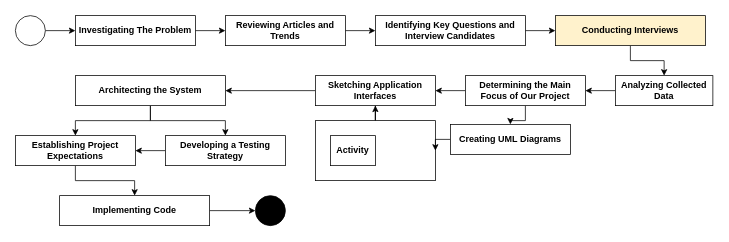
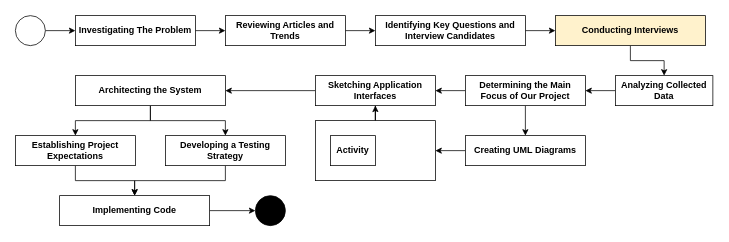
  <mxCell id="0" />
  <mxCell id="1" parent="0" />
  <mxCell id="2" value="" style="edgeStyle=orthogonalEdgeStyle;rounded=0;orthogonalLoop=1;jettySize=auto;html=1;" edge="1" parent="1" source="3" target="20"><mxGeometry relative="1" as="geometry" /></mxCell>
  <mxCell id="3" value="" style="rounded=0;whiteSpace=wrap;html=1;" parent="1" vertex="1"><mxGeometry x="420" y="160" width="160" height="80" as="geometry" /></mxCell>
  <mxCell id="4" value="" style="edgeStyle=orthogonalEdgeStyle;rounded=0;orthogonalLoop=1;jettySize=auto;html=1;" edge="1" parent="1" source="5" target="7"><mxGeometry relative="1" as="geometry" /></mxCell>
  <mxCell id="5" value="&lt;b&gt;Investigating The Problem&lt;/b&gt;" style="rounded=0;whiteSpace=wrap;html=1;" parent="1" vertex="1"><mxGeometry x="100" y="20" width="160" height="40" as="geometry" /></mxCell>
  <mxCell id="6" value="" style="edgeStyle=orthogonalEdgeStyle;rounded=0;orthogonalLoop=1;jettySize=auto;html=1;" edge="1" parent="1" source="7" target="9"><mxGeometry relative="1" as="geometry" /></mxCell>
  <mxCell id="7" value="&lt;b&gt;Reviewing Articles and Trends&lt;/b&gt;" style="rounded=0;whiteSpace=wrap;html=1;" parent="1" vertex="1"><mxGeometry x="300" y="20" width="160" height="40" as="geometry" /></mxCell>
  <mxCell id="8" value="" style="edgeStyle=orthogonalEdgeStyle;rounded=0;orthogonalLoop=1;jettySize=auto;html=1;" edge="1" parent="1" source="9" target="11"><mxGeometry relative="1" as="geometry" /></mxCell>
  <mxCell id="9" value="&lt;b&gt;Identifying Key Questions and Interview Candidates&lt;/b&gt;" style="rounded=0;whiteSpace=wrap;html=1;" parent="1" vertex="1"><mxGeometry y="20" width="200" height="40" as="geometry" x="500" /></mxCell>
  <mxCell id="10" value="" style="edgeStyle=orthogonalEdgeStyle;rounded=0;orthogonalLoop=1;jettySize=auto;html=1;" edge="1" parent="1" source="11" target="13"><mxGeometry relative="1" as="geometry" /></mxCell>
  <mxCell id="11" value="&lt;b&gt;Conducting Interviews&lt;/b&gt;" style="rounded=0;whiteSpace=wrap;html=1;fillColor=#fff2cc;" parent="1" vertex="1"><mxGeometry x="740" y="20" width="200" height="40" as="geometry" /></mxCell>
  <mxCell id="12" value="" style="edgeStyle=orthogonalEdgeStyle;rounded=0;orthogonalLoop=1;jettySize=auto;html=1;" edge="1" parent="1" source="13" target="16"><mxGeometry relative="1" as="geometry" /></mxCell>
  <mxCell id="13" value="&lt;b&gt;Analyzing Collected Data&lt;/b&gt;" style="rounded=0;whiteSpace=wrap;html=1;" parent="1" vertex="1"><mxGeometry x="820" y="100" width="130" height="40" as="geometry" /></mxCell>
  <mxCell id="14" value="" style="edgeStyle=orthogonalEdgeStyle;rounded=0;orthogonalLoop=1;jettySize=auto;html=1;" edge="1" parent="1" source="16" target="18"><mxGeometry relative="1" as="geometry" /></mxCell>
  <mxCell id="15" value="" style="edgeStyle=orthogonalEdgeStyle;rounded=0;orthogonalLoop=1;jettySize=auto;html=1;" edge="1" parent="1" source="16" target="20"><mxGeometry relative="1" as="geometry" /></mxCell>
  <mxCell id="16" value="Determining the Main Focus of Our Project" style="rounded=0;whiteSpace=wrap;html=1;fontStyle=1" parent="1" vertex="1"><mxGeometry x="620" y="100" width="160" height="40" as="geometry" /></mxCell>
  <mxCell id="17" style="edgeStyle=orthogonalEdgeStyle;rounded=0;orthogonalLoop=1;jettySize=auto;html=1;entryX=1;entryY=0.5;entryDx=0;entryDy=0;" edge="1" parent="1" source="18" target="3"><mxGeometry relative="1" as="geometry" /></mxCell>
- <mxCell id="18" value="&lt;b&gt;Creating UML Diagrams&lt;/b&gt;" style="rounded=0;whiteSpace=wrap;html=1;" parent="1" vertex="1"><mxGeometry x="600" y="165" width="160" height="40" as="geometry" /></mxCell>
+ <mxCell id="18" value="&lt;b&gt;Creating UML Diagrams&lt;/b&gt;" style="rounded=0;whiteSpace=wrap;html=1;" parent="1" vertex="1"><mxGeometry x="620" y="180" width="160" height="40" as="geometry" /></mxCell>
  <mxCell id="19" style="edgeStyle=orthogonalEdgeStyle;rounded=0;orthogonalLoop=1;jettySize=auto;html=1;" edge="1" parent="1" source="20" target="23"><mxGeometry relative="1" as="geometry" /></mxCell>
  <mxCell id="20" value="Sketching Application Interfaces" style="rounded=0;whiteSpace=wrap;html=1;fontStyle=1" parent="1" vertex="1"><mxGeometry x="420" y="100" width="160" height="40" as="geometry" /></mxCell>
  <mxCell id="21" style="edgeStyle=orthogonalEdgeStyle;rounded=0;orthogonalLoop=1;jettySize=auto;html=1;" edge="1" parent="1" source="23" target="27"><mxGeometry relative="1" as="geometry" /></mxCell>
  <mxCell id="22" style="edgeStyle=orthogonalEdgeStyle;rounded=0;orthogonalLoop=1;jettySize=auto;html=1;" edge="1" parent="1" source="23" target="25"><mxGeometry relative="1" as="geometry" /></mxCell>
  <mxCell id="23" value="Architecting the System" style="rounded=0;whiteSpace=wrap;html=1;fontStyle=1" parent="1" vertex="1"><mxGeometry x="100" y="100" width="200" height="40" as="geometry" /></mxCell>
  <mxCell id="24" style="edgeStyle=orthogonalEdgeStyle;rounded=0;orthogonalLoop=1;jettySize=auto;html=1;entryX=0.5;entryY=0;entryDx=0;entryDy=0;" parent="1" source="25" target="29" edge="1"><mxGeometry relative="1" as="geometry" /></mxCell>
  <mxCell id="25" value="Establishing Project Expectations" style="rounded=0;whiteSpace=wrap;html=1;fontStyle=1" parent="1" vertex="1"><mxGeometry x="20" y="180" width="160" height="40" as="geometry" /></mxCell>
- <mxCell id="26" style="edgeStyle=orthogonalEdgeStyle;rounded=0;orthogonalLoop=1;jettySize=auto;html=1;" parent="1" source="27" target="25" edge="1"><mxGeometry relative="1" as="geometry" /></mxCell>
+ <mxCell id="26" style="edgeStyle=orthogonalEdgeStyle;rounded=0;orthogonalLoop=1;jettySize=auto;html=1;entryX=0.5;entryY=0;entryDx=0;entryDy=0;" parent="1" source="27" target="29" edge="1"><mxGeometry relative="1" as="geometry" /></mxCell>
  <mxCell id="27" value="Developing a Testing Strategy" style="rounded=0;whiteSpace=wrap;html=1;fontStyle=1" parent="1" vertex="1"><mxGeometry x="220" y="180" width="160" height="40" as="geometry" /></mxCell>
  <mxCell id="28" style="edgeStyle=orthogonalEdgeStyle;rounded=0;orthogonalLoop=1;jettySize=auto;html=1;" edge="1" parent="1" source="29" target="33"><mxGeometry relative="1" as="geometry" /></mxCell>
  <mxCell id="29" value="Implementing Code" style="rounded=0;whiteSpace=wrap;html=1;fontStyle=1" parent="1" vertex="1"><mxGeometry x="79" y="260" width="200" height="40" as="geometry" /></mxCell>
  <mxCell id="30" value="&lt;b&gt;Activi&lt;span style=&quot;color: rgba(0, 0, 0, 0); font-family: monospace; font-size: 0px; text-align: start; text-wrap: nowrap;&quot;&gt;%3CmxGraphModel%3E%3Croot%3E%3CmxCell%20id%3D%220%22%2F%3E%3CmxCell%20id%3D%221%22%20parent%3D%220%22%2F%3E%3CmxCell%20id%3D%222%22%20value%3D%22Creating%20UML%20Diagrams%22%20style%3D%22rounded%3D0%3BwhiteSpace%3Dwrap%3Bhtml%3D1%3B%22%20vertex%3D%221%22%20parent%3D%221%22%3E%3CmxGeometry%20x%3D%22400%22%20y%3D%22560%22%20width%3D%2280%22%20height%3D%2240%22%20as%3D%22geometry%22%2F%3E%3C%2FmxCell%3E%3C%2Froot%3E%3C%2FmxGraphModel%3E&lt;/span&gt;ty&lt;/b&gt;" style="rounded=0;whiteSpace=wrap;html=1;" parent="1" vertex="1"><mxGeometry x="440" y="180" width="60" height="40" as="geometry" /></mxCell>
  <mxCell id="31" style="edgeStyle=orthogonalEdgeStyle;rounded=0;orthogonalLoop=1;jettySize=auto;html=1;" edge="1" parent="1" source="32" target="5"><mxGeometry relative="1" as="geometry" /></mxCell>
  <mxCell id="32" value="" style="ellipse;whiteSpace=wrap;html=1;aspect=fixed;" vertex="1" parent="1"><mxGeometry x="20" y="20" width="40" height="40" as="geometry" /></mxCell>
  <mxCell id="33" value="" style="ellipse;whiteSpace=wrap;html=1;aspect=fixed;fillColor=#000000;" vertex="1" parent="1"><mxGeometry x="340" y="260" width="40" height="40" as="geometry" /></mxCell>
